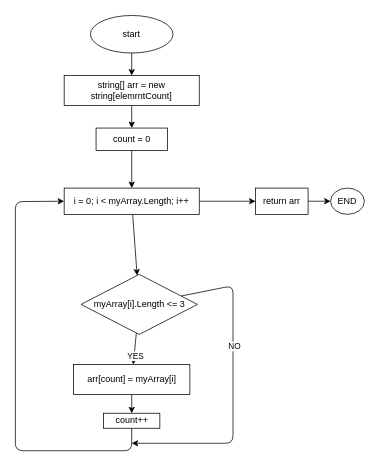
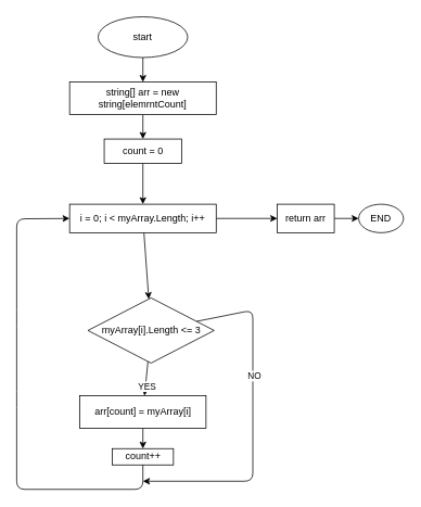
  <mxCell id="0" />
  <mxCell id="1" parent="0" />
  <mxCell id="2" value="" style="edgeStyle=none;html=1;" edge="1" parent="1" source="3" target="8"><mxGeometry relative="1" as="geometry" /></mxCell>
  <mxCell id="3" value="start" style="ellipse;whiteSpace=wrap;html=1;" parent="1" vertex="1"><mxGeometry x="120" y="20" width="110" height="50" as="geometry" /></mxCell>
  <mxCell id="4" value="" style="edgeStyle=none;html=1;" edge="1" parent="1" source="5" target="22"><mxGeometry relative="1" as="geometry" /></mxCell>
  <mxCell id="5" value="count = 0" style="rounded=0;whiteSpace=wrap;html=1;" parent="1" vertex="1"><mxGeometry x="127.5" y="170" width="95" height="30" as="geometry" /></mxCell>
  <mxCell id="6" value="count++" style="rounded=0;whiteSpace=wrap;html=1;" parent="1" vertex="1"><mxGeometry x="137.5" y="550" width="75" height="20" as="geometry" /></mxCell>
  <mxCell id="7" value="" style="edgeStyle=none;html=1;" edge="1" parent="1" source="8" target="5"><mxGeometry relative="1" as="geometry" /></mxCell>
  <mxCell id="8" value="string[] arr = new string[elemrntCount]" style="rounded=0;whiteSpace=wrap;html=1;" parent="1" vertex="1"><mxGeometry x="85" y="100" width="180" height="40" as="geometry" /></mxCell>
  <mxCell id="9" value="" style="edgeStyle=none;html=1;" edge="1" parent="1" source="11" target="6"><mxGeometry relative="1" as="geometry" /></mxCell>
  <mxCell id="10" style="edgeStyle=none;html=1;entryX=0;entryY=0.5;entryDx=0;entryDy=0;exitX=0.5;exitY=1;exitDx=0;exitDy=0;" edge="1" parent="1" source="6" target="22"><mxGeometry relative="1" as="geometry"><Array as="points"><mxPoint x="175" y="600" /><mxPoint x="20" y="600" /><mxPoint x="20" y="490" /><mxPoint x="20" y="390" /><mxPoint x="20" y="268" /></Array></mxGeometry></mxCell>
  <mxCell id="11" value="arr[count] = myArray[i]" style="rounded=0;whiteSpace=wrap;html=1;" parent="1" vertex="1"><mxGeometry x="97.5" y="485" width="155" height="40" as="geometry" /></mxCell>
  <mxCell id="12" value="" style="edgeStyle=none;html=1;" edge="1" parent="1" source="16" target="11"><mxGeometry relative="1" as="geometry" /></mxCell>
  <mxCell id="13" value="YES" style="edgeLabel;html=1;align=center;verticalAlign=middle;resizable=0;points=[];" vertex="1" connectable="0" parent="12"><mxGeometry x="0.472" y="1" relative="1" as="geometry"><mxPoint as="offset" /></mxGeometry></mxCell>
  <mxCell id="14" style="edgeStyle=none;html=1;" edge="1" parent="1" source="16"><mxGeometry relative="1" as="geometry"><mxPoint x="175" y="590" as="targetPoint" /><Array as="points"><mxPoint x="310" y="380" /><mxPoint x="310" y="490" /><mxPoint x="310" y="590" /></Array></mxGeometry></mxCell>
  <mxCell id="15" value="NO" style="edgeLabel;html=1;align=center;verticalAlign=middle;resizable=0;points=[];" vertex="1" connectable="0" parent="14"><mxGeometry x="-0.273" y="1" relative="1" as="geometry"><mxPoint as="offset" /></mxGeometry></mxCell>
  <mxCell id="16" value="myArray[i].Length &amp;lt;= 3" style="rhombus;whiteSpace=wrap;html=1;" parent="1" vertex="1"><mxGeometry x="107.5" y="365" width="155" height="80" as="geometry" /></mxCell>
  <mxCell id="17" value="" style="edgeStyle=none;html=1;" parent="1" source="18" target="19" edge="1"><mxGeometry relative="1" as="geometry" /></mxCell>
  <mxCell id="18" value="return arr" style="rounded=0;whiteSpace=wrap;html=1;" parent="1" vertex="1"><mxGeometry x="340" y="250" width="70" height="35" as="geometry" /></mxCell>
- <mxCell id="19" value="END" style="ellipse;whiteSpace=wrap;html=1;rounded=0;" parent="1" vertex="1"><mxGeometry x="440" y="250" width="45" height="35" as="geometry" /></mxCell>
+ <mxCell id="19" value="END" style="ellipse;whiteSpace=wrap;html=1;rounded=0;" parent="1" vertex="1"><mxGeometry x="440" y="250" width="55" height="35" as="geometry" /></mxCell>
  <mxCell id="20" value="" style="edgeStyle=none;html=1;" edge="1" parent="1" source="22" target="16"><mxGeometry relative="1" as="geometry" /></mxCell>
  <mxCell id="21" value="" style="edgeStyle=none;html=1;" edge="1" parent="1" source="22" target="18"><mxGeometry relative="1" as="geometry" /></mxCell>
  <mxCell id="22" value="i = 0; i &amp;lt; myArray.Length; i++" style="whiteSpace=wrap;html=1;rounded=0;" vertex="1" parent="1"><mxGeometry x="85" y="250" width="180" height="35" as="geometry" /></mxCell>
